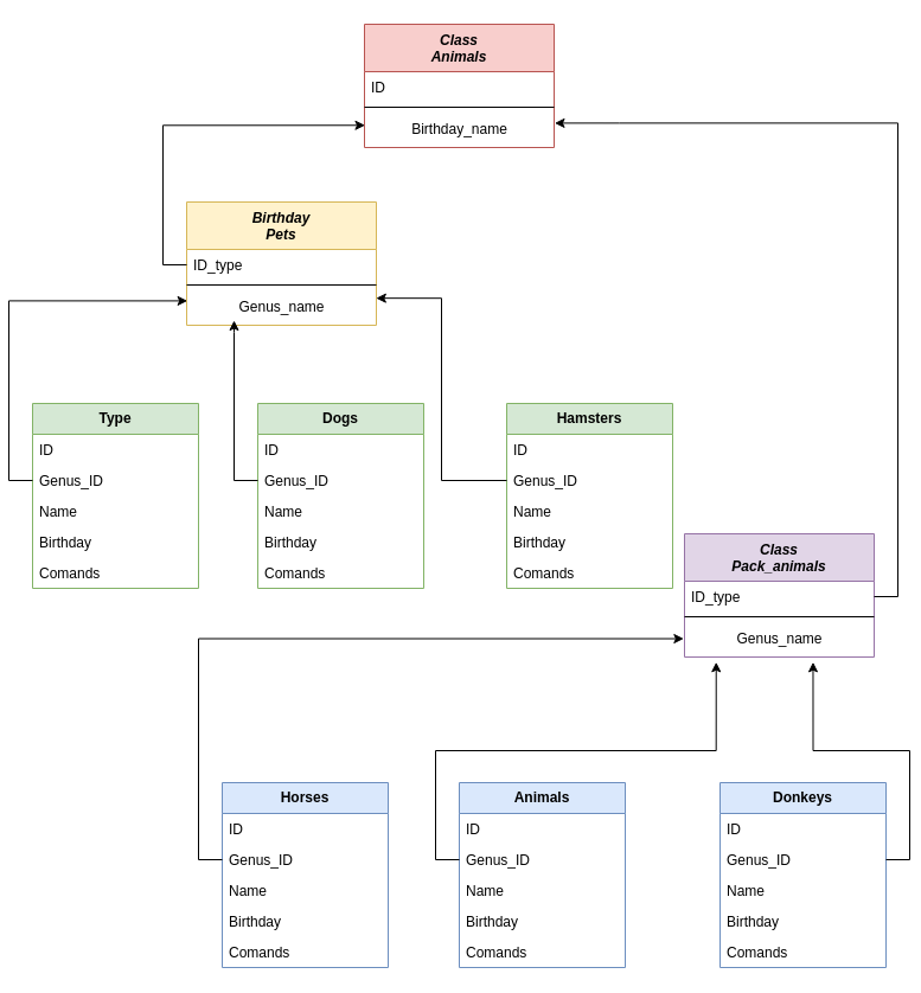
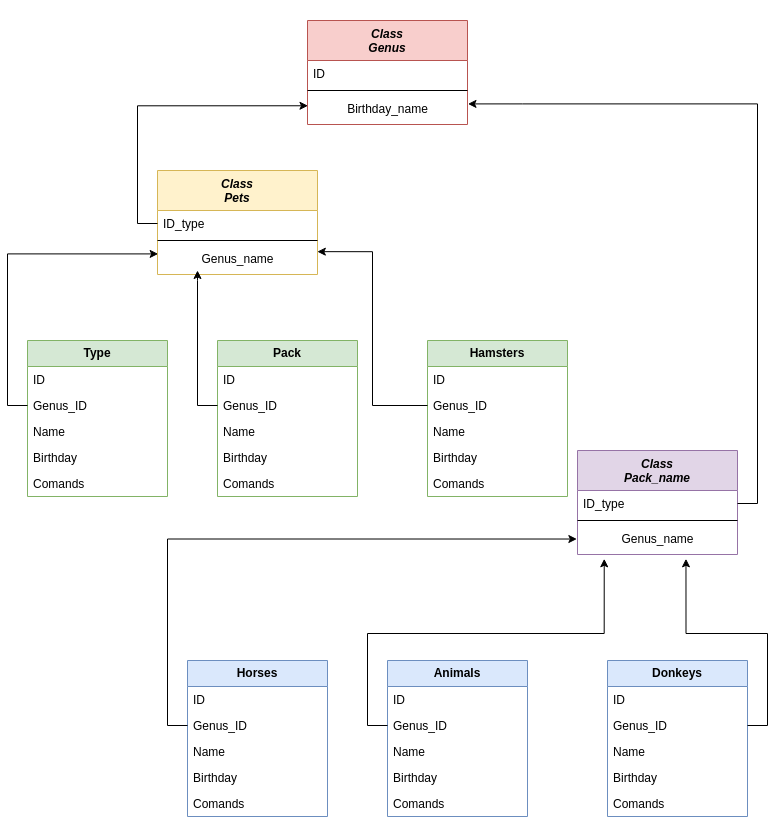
  <mxCell id="0" />
  <mxCell id="1" parent="0" />
- <mxCell id="2" value="Class&#10;Animals" style="swimlane;fontStyle=3;align=center;verticalAlign=top;childLayout=stackLayout;horizontal=1;startSize=40;horizontalStack=0;resizeParent=1;resizeLast=0;collapsible=1;marginBottom=0;rounded=0;shadow=0;strokeWidth=1;fillColor=#f8cecc;strokeColor=#b85450;" parent="1" vertex="1"><mxGeometry x="300" y="20" width="160" height="104" as="geometry"><mxRectangle x="230" y="140" width="160" height="26" as="alternateBounds" /></mxGeometry></mxCell>
+ <mxCell id="2" value="Class&#10;Genus" style="swimlane;fontStyle=3;align=center;verticalAlign=top;childLayout=stackLayout;horizontal=1;startSize=40;horizontalStack=0;resizeParent=1;resizeLast=0;collapsible=1;marginBottom=0;rounded=0;shadow=0;strokeWidth=1;fillColor=#f8cecc;strokeColor=#b85450;" parent="1" vertex="1"><mxGeometry x="300" y="20" width="160" height="104" as="geometry"><mxRectangle x="230" y="140" width="160" height="26" as="alternateBounds" /></mxGeometry></mxCell>
  <mxCell id="3" value="ID" style="text;align=left;verticalAlign=top;spacingLeft=4;spacingRight=4;overflow=hidden;rotatable=0;points=[[0,0.5],[1,0.5]];portConstraint=eastwest;" parent="2" vertex="1"><mxGeometry y="40" width="160" height="26" as="geometry" /></mxCell>
  <mxCell id="4" value="" style="line;html=1;strokeWidth=1;align=left;verticalAlign=middle;spacingTop=-1;spacingLeft=3;spacingRight=3;rotatable=0;labelPosition=right;points=[];portConstraint=eastwest;" parent="2" vertex="1"><mxGeometry y="66" width="160" height="8" as="geometry" /></mxCell>
  <mxCell id="5" value="Birthday_name" style="text;html=1;align=center;verticalAlign=middle;resizable=0;points=[];autosize=1;strokeColor=none;fillColor=none;" vertex="1" parent="2"><mxGeometry y="74" width="160" height="30" as="geometry" /></mxCell>
- <mxCell id="6" value="Birthday&#10;Pets" style="swimlane;fontStyle=3;align=center;verticalAlign=top;childLayout=stackLayout;horizontal=1;startSize=40;horizontalStack=0;resizeParent=1;resizeLast=0;collapsible=1;marginBottom=0;rounded=0;shadow=0;strokeWidth=1;fillColor=#fff2cc;strokeColor=#d6b656;" vertex="1" parent="1"><mxGeometry x="150" y="170" width="160" height="104" as="geometry"><mxRectangle x="230" y="140" width="160" height="26" as="alternateBounds" /></mxGeometry></mxCell>
+ <mxCell id="6" value="Class&#10;Pets" style="swimlane;fontStyle=3;align=center;verticalAlign=top;childLayout=stackLayout;horizontal=1;startSize=40;horizontalStack=0;resizeParent=1;resizeLast=0;collapsible=1;marginBottom=0;rounded=0;shadow=0;strokeWidth=1;fillColor=#fff2cc;strokeColor=#d6b656;" vertex="1" parent="1"><mxGeometry x="150" y="170" width="160" height="104" as="geometry"><mxRectangle x="230" y="140" width="160" height="26" as="alternateBounds" /></mxGeometry></mxCell>
  <mxCell id="7" value="ID_type" style="text;align=left;verticalAlign=top;spacingLeft=4;spacingRight=4;overflow=hidden;rotatable=0;points=[[0,0.5],[1,0.5]];portConstraint=eastwest;" vertex="1" parent="6"><mxGeometry y="40" width="160" height="26" as="geometry" /></mxCell>
  <mxCell id="8" value="" style="line;html=1;strokeWidth=1;align=left;verticalAlign=middle;spacingTop=-1;spacingLeft=3;spacingRight=3;rotatable=0;labelPosition=right;points=[];portConstraint=eastwest;" vertex="1" parent="6"><mxGeometry y="66" width="160" height="8" as="geometry" /></mxCell>
  <mxCell id="9" value="Genus_name" style="text;html=1;align=center;verticalAlign=middle;resizable=0;points=[];autosize=1;strokeColor=none;fillColor=none;" vertex="1" parent="6"><mxGeometry y="74" width="160" height="30" as="geometry" /></mxCell>
- <mxCell id="10" value="Class&#10;Pack_animals" style="swimlane;fontStyle=3;align=center;verticalAlign=top;childLayout=stackLayout;horizontal=1;startSize=40;horizontalStack=0;resizeParent=1;resizeLast=0;collapsible=1;marginBottom=0;rounded=0;shadow=0;strokeWidth=1;fillColor=#e1d5e7;strokeColor=#9673a6;" vertex="1" parent="1"><mxGeometry x="570" y="450" width="160" height="104" as="geometry"><mxRectangle x="230" y="140" width="160" height="26" as="alternateBounds" /></mxGeometry></mxCell>
+ <mxCell id="10" value="Class&#10;Pack_name" style="swimlane;fontStyle=3;align=center;verticalAlign=top;childLayout=stackLayout;horizontal=1;startSize=40;horizontalStack=0;resizeParent=1;resizeLast=0;collapsible=1;marginBottom=0;rounded=0;shadow=0;strokeWidth=1;fillColor=#e1d5e7;strokeColor=#9673a6;" vertex="1" parent="1"><mxGeometry x="570" y="450" width="160" height="104" as="geometry"><mxRectangle x="230" y="140" width="160" height="26" as="alternateBounds" /></mxGeometry></mxCell>
  <mxCell id="11" value="ID_type" style="text;align=left;verticalAlign=top;spacingLeft=4;spacingRight=4;overflow=hidden;rotatable=0;points=[[0,0.5],[1,0.5]];portConstraint=eastwest;" vertex="1" parent="10"><mxGeometry y="40" width="160" height="26" as="geometry" /></mxCell>
  <mxCell id="12" value="" style="line;html=1;strokeWidth=1;align=left;verticalAlign=middle;spacingTop=-1;spacingLeft=3;spacingRight=3;rotatable=0;labelPosition=right;points=[];portConstraint=eastwest;" vertex="1" parent="10"><mxGeometry y="66" width="160" height="8" as="geometry" /></mxCell>
  <mxCell id="13" value="Genus_name" style="text;html=1;align=center;verticalAlign=middle;resizable=0;points=[];autosize=1;strokeColor=none;fillColor=none;" vertex="1" parent="10"><mxGeometry y="74" width="160" height="30" as="geometry" /></mxCell>
  <mxCell id="14" value="&lt;b&gt;Type&lt;/b&gt;" style="swimlane;fontStyle=0;childLayout=stackLayout;horizontal=1;startSize=26;fillColor=#d5e8d4;horizontalStack=0;resizeParent=1;resizeParentMax=0;resizeLast=0;collapsible=1;marginBottom=0;whiteSpace=wrap;html=1;strokeColor=#82b366;" vertex="1" parent="1"><mxGeometry x="20" y="340" width="140" height="156" as="geometry"><mxRectangle x="30" y="360" width="100" height="30" as="alternateBounds" /></mxGeometry></mxCell>
  <mxCell id="15" value="ID" style="text;strokeColor=none;fillColor=none;align=left;verticalAlign=top;spacingLeft=4;spacingRight=4;overflow=hidden;rotatable=0;points=[[0,0.5],[1,0.5]];portConstraint=eastwest;whiteSpace=wrap;html=1;" vertex="1" parent="14"><mxGeometry y="26" width="140" height="26" as="geometry" /></mxCell>
  <mxCell id="16" value="Genus_ID" style="text;strokeColor=none;fillColor=none;align=left;verticalAlign=top;spacingLeft=4;spacingRight=4;overflow=hidden;rotatable=0;points=[[0,0.5],[1,0.5]];portConstraint=eastwest;whiteSpace=wrap;html=1;" vertex="1" parent="14"><mxGeometry y="52" width="140" height="26" as="geometry" /></mxCell>
  <mxCell id="17" value="Name" style="text;strokeColor=none;fillColor=none;align=left;verticalAlign=top;spacingLeft=4;spacingRight=4;overflow=hidden;rotatable=0;points=[[0,0.5],[1,0.5]];portConstraint=eastwest;whiteSpace=wrap;html=1;" vertex="1" parent="14"><mxGeometry y="78" width="140" height="26" as="geometry" /></mxCell>
  <mxCell id="18" value="Birthday" style="text;strokeColor=none;fillColor=none;align=left;verticalAlign=top;spacingLeft=4;spacingRight=4;overflow=hidden;rotatable=0;points=[[0,0.5],[1,0.5]];portConstraint=eastwest;whiteSpace=wrap;html=1;" vertex="1" parent="14"><mxGeometry y="104" width="140" height="26" as="geometry" /></mxCell>
  <mxCell id="19" value="Comands" style="text;strokeColor=none;fillColor=none;align=left;verticalAlign=top;spacingLeft=4;spacingRight=4;overflow=hidden;rotatable=0;points=[[0,0.5],[1,0.5]];portConstraint=eastwest;whiteSpace=wrap;html=1;" vertex="1" parent="14"><mxGeometry y="130" width="140" height="26" as="geometry" /></mxCell>
- <mxCell id="20" value="&lt;b&gt;Dogs&lt;/b&gt;" style="swimlane;fontStyle=0;childLayout=stackLayout;horizontal=1;startSize=26;fillColor=#d5e8d4;horizontalStack=0;resizeParent=1;resizeParentMax=0;resizeLast=0;collapsible=1;marginBottom=0;whiteSpace=wrap;html=1;strokeColor=#82b366;" vertex="1" parent="1"><mxGeometry x="210" y="340" width="140" height="156" as="geometry"><mxRectangle x="30" y="360" width="100" height="30" as="alternateBounds" /></mxGeometry></mxCell>
+ <mxCell id="20" value="&lt;b&gt;Pack&lt;/b&gt;" style="swimlane;fontStyle=0;childLayout=stackLayout;horizontal=1;startSize=26;fillColor=#d5e8d4;horizontalStack=0;resizeParent=1;resizeParentMax=0;resizeLast=0;collapsible=1;marginBottom=0;whiteSpace=wrap;html=1;strokeColor=#82b366;" vertex="1" parent="1"><mxGeometry x="210" y="340" width="140" height="156" as="geometry"><mxRectangle x="30" y="360" width="100" height="30" as="alternateBounds" /></mxGeometry></mxCell>
  <mxCell id="21" value="ID" style="text;strokeColor=none;fillColor=none;align=left;verticalAlign=top;spacingLeft=4;spacingRight=4;overflow=hidden;rotatable=0;points=[[0,0.5],[1,0.5]];portConstraint=eastwest;whiteSpace=wrap;html=1;" vertex="1" parent="20"><mxGeometry y="26" width="140" height="26" as="geometry" /></mxCell>
  <mxCell id="22" value="Genus_ID" style="text;strokeColor=none;fillColor=none;align=left;verticalAlign=top;spacingLeft=4;spacingRight=4;overflow=hidden;rotatable=0;points=[[0,0.5],[1,0.5]];portConstraint=eastwest;whiteSpace=wrap;html=1;" vertex="1" parent="20"><mxGeometry y="52" width="140" height="26" as="geometry" /></mxCell>
  <mxCell id="23" value="Name" style="text;strokeColor=none;fillColor=none;align=left;verticalAlign=top;spacingLeft=4;spacingRight=4;overflow=hidden;rotatable=0;points=[[0,0.5],[1,0.5]];portConstraint=eastwest;whiteSpace=wrap;html=1;" vertex="1" parent="20"><mxGeometry y="78" width="140" height="26" as="geometry" /></mxCell>
  <mxCell id="24" value="Birthday" style="text;strokeColor=none;fillColor=none;align=left;verticalAlign=top;spacingLeft=4;spacingRight=4;overflow=hidden;rotatable=0;points=[[0,0.5],[1,0.5]];portConstraint=eastwest;whiteSpace=wrap;html=1;" vertex="1" parent="20"><mxGeometry y="104" width="140" height="26" as="geometry" /></mxCell>
  <mxCell id="25" value="Comands" style="text;strokeColor=none;fillColor=none;align=left;verticalAlign=top;spacingLeft=4;spacingRight=4;overflow=hidden;rotatable=0;points=[[0,0.5],[1,0.5]];portConstraint=eastwest;whiteSpace=wrap;html=1;" vertex="1" parent="20"><mxGeometry y="130" width="140" height="26" as="geometry" /></mxCell>
  <mxCell id="26" value="&lt;b&gt;Hamsters&lt;/b&gt;" style="swimlane;fontStyle=0;childLayout=stackLayout;horizontal=1;startSize=26;fillColor=#d5e8d4;horizontalStack=0;resizeParent=1;resizeParentMax=0;resizeLast=0;collapsible=1;marginBottom=0;whiteSpace=wrap;html=1;strokeColor=#82b366;" vertex="1" parent="1"><mxGeometry x="420" y="340" width="140" height="156" as="geometry"><mxRectangle x="30" y="360" width="100" height="30" as="alternateBounds" /></mxGeometry></mxCell>
  <mxCell id="27" value="ID" style="text;strokeColor=none;fillColor=none;align=left;verticalAlign=top;spacingLeft=4;spacingRight=4;overflow=hidden;rotatable=0;points=[[0,0.5],[1,0.5]];portConstraint=eastwest;whiteSpace=wrap;html=1;" vertex="1" parent="26"><mxGeometry y="26" width="140" height="26" as="geometry" /></mxCell>
  <mxCell id="28" value="Genus_ID" style="text;strokeColor=none;fillColor=none;align=left;verticalAlign=top;spacingLeft=4;spacingRight=4;overflow=hidden;rotatable=0;points=[[0,0.5],[1,0.5]];portConstraint=eastwest;whiteSpace=wrap;html=1;" vertex="1" parent="26"><mxGeometry y="52" width="140" height="26" as="geometry" /></mxCell>
  <mxCell id="29" value="Name" style="text;strokeColor=none;fillColor=none;align=left;verticalAlign=top;spacingLeft=4;spacingRight=4;overflow=hidden;rotatable=0;points=[[0,0.5],[1,0.5]];portConstraint=eastwest;whiteSpace=wrap;html=1;" vertex="1" parent="26"><mxGeometry y="78" width="140" height="26" as="geometry" /></mxCell>
  <mxCell id="30" value="Birthday" style="text;strokeColor=none;fillColor=none;align=left;verticalAlign=top;spacingLeft=4;spacingRight=4;overflow=hidden;rotatable=0;points=[[0,0.5],[1,0.5]];portConstraint=eastwest;whiteSpace=wrap;html=1;" vertex="1" parent="26"><mxGeometry y="104" width="140" height="26" as="geometry" /></mxCell>
  <mxCell id="31" value="Comands" style="text;strokeColor=none;fillColor=none;align=left;verticalAlign=top;spacingLeft=4;spacingRight=4;overflow=hidden;rotatable=0;points=[[0,0.5],[1,0.5]];portConstraint=eastwest;whiteSpace=wrap;html=1;" vertex="1" parent="26"><mxGeometry y="130" width="140" height="26" as="geometry" /></mxCell>
  <mxCell id="32" value="&lt;b&gt;Horses&lt;/b&gt;" style="swimlane;fontStyle=0;childLayout=stackLayout;horizontal=1;startSize=26;fillColor=#dae8fc;horizontalStack=0;resizeParent=1;resizeParentMax=0;resizeLast=0;collapsible=1;marginBottom=0;whiteSpace=wrap;html=1;strokeColor=#6c8ebf;" vertex="1" parent="1"><mxGeometry x="180" y="660" width="140" height="156" as="geometry"><mxRectangle x="30" y="360" width="100" height="30" as="alternateBounds" /></mxGeometry></mxCell>
  <mxCell id="33" value="ID" style="text;strokeColor=none;fillColor=none;align=left;verticalAlign=top;spacingLeft=4;spacingRight=4;overflow=hidden;rotatable=0;points=[[0,0.5],[1,0.5]];portConstraint=eastwest;whiteSpace=wrap;html=1;" vertex="1" parent="32"><mxGeometry y="26" width="140" height="26" as="geometry" /></mxCell>
  <mxCell id="34" value="Genus_ID" style="text;strokeColor=none;fillColor=none;align=left;verticalAlign=top;spacingLeft=4;spacingRight=4;overflow=hidden;rotatable=0;points=[[0,0.5],[1,0.5]];portConstraint=eastwest;whiteSpace=wrap;html=1;" vertex="1" parent="32"><mxGeometry y="52" width="140" height="26" as="geometry" /></mxCell>
  <mxCell id="35" value="Name" style="text;strokeColor=none;fillColor=none;align=left;verticalAlign=top;spacingLeft=4;spacingRight=4;overflow=hidden;rotatable=0;points=[[0,0.5],[1,0.5]];portConstraint=eastwest;whiteSpace=wrap;html=1;" vertex="1" parent="32"><mxGeometry y="78" width="140" height="26" as="geometry" /></mxCell>
  <mxCell id="36" value="Birthday" style="text;strokeColor=none;fillColor=none;align=left;verticalAlign=top;spacingLeft=4;spacingRight=4;overflow=hidden;rotatable=0;points=[[0,0.5],[1,0.5]];portConstraint=eastwest;whiteSpace=wrap;html=1;" vertex="1" parent="32"><mxGeometry y="104" width="140" height="26" as="geometry" /></mxCell>
  <mxCell id="37" value="Comands" style="text;strokeColor=none;fillColor=none;align=left;verticalAlign=top;spacingLeft=4;spacingRight=4;overflow=hidden;rotatable=0;points=[[0,0.5],[1,0.5]];portConstraint=eastwest;whiteSpace=wrap;html=1;" vertex="1" parent="32"><mxGeometry y="130" width="140" height="26" as="geometry" /></mxCell>
  <mxCell id="38" value="&lt;b&gt;Donkeys&lt;/b&gt;" style="swimlane;fontStyle=0;childLayout=stackLayout;horizontal=1;startSize=26;fillColor=#dae8fc;horizontalStack=0;resizeParent=1;resizeParentMax=0;resizeLast=0;collapsible=1;marginBottom=0;whiteSpace=wrap;html=1;strokeColor=#6c8ebf;" vertex="1" parent="1"><mxGeometry x="600" y="660" width="140" height="156" as="geometry"><mxRectangle x="30" y="360" width="100" height="30" as="alternateBounds" /></mxGeometry></mxCell>
  <mxCell id="39" value="ID" style="text;strokeColor=none;fillColor=none;align=left;verticalAlign=top;spacingLeft=4;spacingRight=4;overflow=hidden;rotatable=0;points=[[0,0.5],[1,0.5]];portConstraint=eastwest;whiteSpace=wrap;html=1;" vertex="1" parent="38"><mxGeometry y="26" width="140" height="26" as="geometry" /></mxCell>
  <mxCell id="40" value="Genus_ID" style="text;strokeColor=none;fillColor=none;align=left;verticalAlign=top;spacingLeft=4;spacingRight=4;overflow=hidden;rotatable=0;points=[[0,0.5],[1,0.5]];portConstraint=eastwest;whiteSpace=wrap;html=1;" vertex="1" parent="38"><mxGeometry y="52" width="140" height="26" as="geometry" /></mxCell>
  <mxCell id="41" value="Name" style="text;strokeColor=none;fillColor=none;align=left;verticalAlign=top;spacingLeft=4;spacingRight=4;overflow=hidden;rotatable=0;points=[[0,0.5],[1,0.5]];portConstraint=eastwest;whiteSpace=wrap;html=1;" vertex="1" parent="38"><mxGeometry y="78" width="140" height="26" as="geometry" /></mxCell>
  <mxCell id="42" value="Birthday" style="text;strokeColor=none;fillColor=none;align=left;verticalAlign=top;spacingLeft=4;spacingRight=4;overflow=hidden;rotatable=0;points=[[0,0.5],[1,0.5]];portConstraint=eastwest;whiteSpace=wrap;html=1;" vertex="1" parent="38"><mxGeometry y="104" width="140" height="26" as="geometry" /></mxCell>
  <mxCell id="43" value="Comands" style="text;strokeColor=none;fillColor=none;align=left;verticalAlign=top;spacingLeft=4;spacingRight=4;overflow=hidden;rotatable=0;points=[[0,0.5],[1,0.5]];portConstraint=eastwest;whiteSpace=wrap;html=1;" vertex="1" parent="38"><mxGeometry y="130" width="140" height="26" as="geometry" /></mxCell>
  <mxCell id="44" value="&lt;b&gt;Animals&lt;/b&gt;" style="swimlane;fontStyle=0;childLayout=stackLayout;horizontal=1;startSize=26;fillColor=#dae8fc;horizontalStack=0;resizeParent=1;resizeParentMax=0;resizeLast=0;collapsible=1;marginBottom=0;whiteSpace=wrap;html=1;strokeColor=#6c8ebf;" vertex="1" parent="1"><mxGeometry x="380" y="660" width="140" height="156" as="geometry"><mxRectangle x="30" y="360" width="100" height="30" as="alternateBounds" /></mxGeometry></mxCell>
  <mxCell id="45" value="ID" style="text;strokeColor=none;fillColor=none;align=left;verticalAlign=top;spacingLeft=4;spacingRight=4;overflow=hidden;rotatable=0;points=[[0,0.5],[1,0.5]];portConstraint=eastwest;whiteSpace=wrap;html=1;" vertex="1" parent="44"><mxGeometry y="26" width="140" height="26" as="geometry" /></mxCell>
  <mxCell id="46" value="Genus_ID" style="text;strokeColor=none;fillColor=none;align=left;verticalAlign=top;spacingLeft=4;spacingRight=4;overflow=hidden;rotatable=0;points=[[0,0.5],[1,0.5]];portConstraint=eastwest;whiteSpace=wrap;html=1;" vertex="1" parent="44"><mxGeometry y="52" width="140" height="26" as="geometry" /></mxCell>
  <mxCell id="47" value="Name" style="text;strokeColor=none;fillColor=none;align=left;verticalAlign=top;spacingLeft=4;spacingRight=4;overflow=hidden;rotatable=0;points=[[0,0.5],[1,0.5]];portConstraint=eastwest;whiteSpace=wrap;html=1;" vertex="1" parent="44"><mxGeometry y="78" width="140" height="26" as="geometry" /></mxCell>
  <mxCell id="48" value="Birthday" style="text;strokeColor=none;fillColor=none;align=left;verticalAlign=top;spacingLeft=4;spacingRight=4;overflow=hidden;rotatable=0;points=[[0,0.5],[1,0.5]];portConstraint=eastwest;whiteSpace=wrap;html=1;" vertex="1" parent="44"><mxGeometry y="104" width="140" height="26" as="geometry" /></mxCell>
  <mxCell id="49" value="Comands" style="text;strokeColor=none;fillColor=none;align=left;verticalAlign=top;spacingLeft=4;spacingRight=4;overflow=hidden;rotatable=0;points=[[0,0.5],[1,0.5]];portConstraint=eastwest;whiteSpace=wrap;html=1;" vertex="1" parent="44"><mxGeometry y="130" width="140" height="26" as="geometry" /></mxCell>
  <mxCell id="50" style="edgeStyle=orthogonalEdgeStyle;rounded=0;orthogonalLoop=1;jettySize=auto;html=1;exitX=0;exitY=0.5;exitDx=0;exitDy=0;entryX=-0.004;entryY=0.484;entryDx=0;entryDy=0;entryPerimeter=0;" edge="1" parent="1" source="34" target="13"><mxGeometry relative="1" as="geometry" /></mxCell>
  <mxCell id="51" style="edgeStyle=orthogonalEdgeStyle;rounded=0;orthogonalLoop=1;jettySize=auto;html=1;exitX=0;exitY=0.5;exitDx=0;exitDy=0;entryX=0.167;entryY=1.143;entryDx=0;entryDy=0;entryPerimeter=0;" edge="1" parent="1" source="46" target="13"><mxGeometry relative="1" as="geometry" /></mxCell>
  <mxCell id="52" style="edgeStyle=orthogonalEdgeStyle;rounded=0;orthogonalLoop=1;jettySize=auto;html=1;exitX=1;exitY=0.5;exitDx=0;exitDy=0;entryX=0.678;entryY=1.143;entryDx=0;entryDy=0;entryPerimeter=0;" edge="1" parent="1" source="40" target="13"><mxGeometry relative="1" as="geometry" /></mxCell>
  <mxCell id="53" style="edgeStyle=orthogonalEdgeStyle;rounded=0;orthogonalLoop=1;jettySize=auto;html=1;exitX=1;exitY=0.5;exitDx=0;exitDy=0;entryX=1.003;entryY=0.314;entryDx=0;entryDy=0;entryPerimeter=0;" edge="1" parent="1" source="11" target="5"><mxGeometry relative="1" as="geometry" /></mxCell>
  <mxCell id="54" style="edgeStyle=orthogonalEdgeStyle;rounded=0;orthogonalLoop=1;jettySize=auto;html=1;exitX=0;exitY=0.5;exitDx=0;exitDy=0;entryX=0.003;entryY=0.376;entryDx=0;entryDy=0;entryPerimeter=0;" edge="1" parent="1" source="7" target="5"><mxGeometry relative="1" as="geometry" /></mxCell>
  <mxCell id="55" style="edgeStyle=orthogonalEdgeStyle;rounded=0;orthogonalLoop=1;jettySize=auto;html=1;exitX=0;exitY=0.5;exitDx=0;exitDy=0;entryX=0.004;entryY=0.314;entryDx=0;entryDy=0;entryPerimeter=0;" edge="1" parent="1" source="16" target="9"><mxGeometry relative="1" as="geometry" /></mxCell>
  <mxCell id="56" style="edgeStyle=orthogonalEdgeStyle;rounded=0;orthogonalLoop=1;jettySize=auto;html=1;exitX=0;exitY=0.5;exitDx=0;exitDy=0;" edge="1" parent="1" source="22"><mxGeometry relative="1" as="geometry"><mxPoint x="190" y="270" as="targetPoint" /><Array as="points"><mxPoint x="190" y="405" /><mxPoint x="190" y="280" /></Array></mxGeometry></mxCell>
  <mxCell id="57" style="edgeStyle=orthogonalEdgeStyle;rounded=0;orthogonalLoop=1;jettySize=auto;html=1;exitX=0;exitY=0.5;exitDx=0;exitDy=0;entryX=0.999;entryY=0.239;entryDx=0;entryDy=0;entryPerimeter=0;" edge="1" parent="1" source="28" target="9"><mxGeometry relative="1" as="geometry" /></mxCell>
